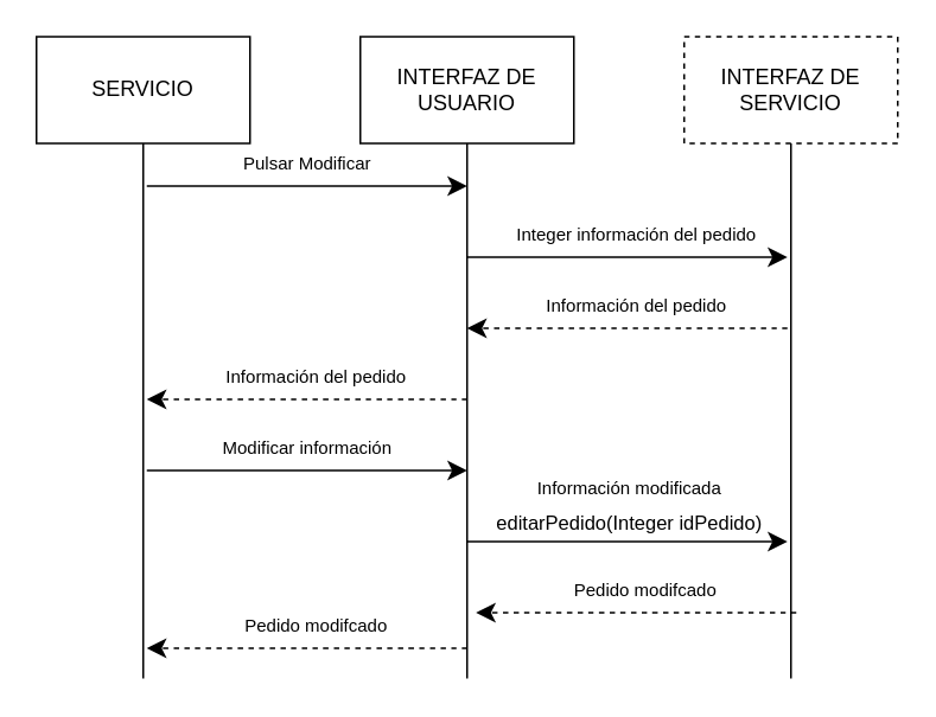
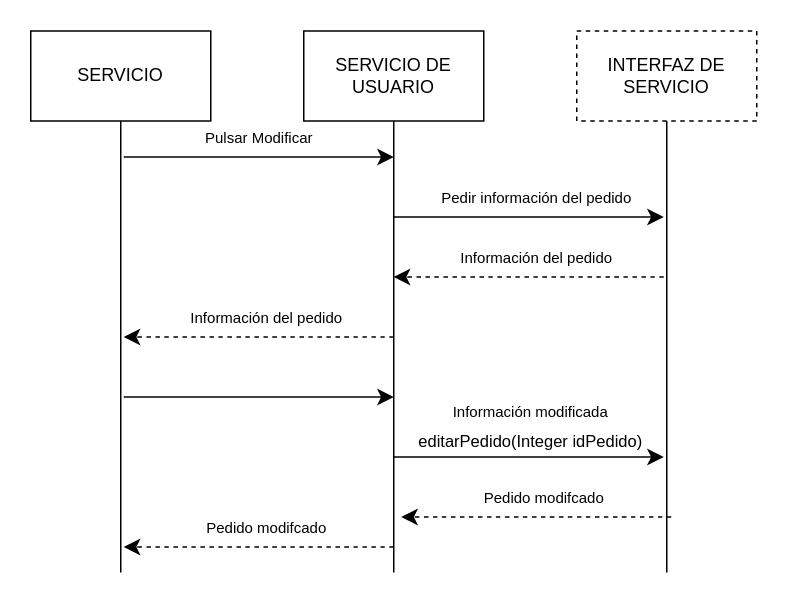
  <mxCell id="0" />
  <mxCell id="1" parent="0" />
  <mxCell id="2" style="edgeStyle=none;curved=1;rounded=0;orthogonalLoop=1;jettySize=auto;html=1;exitX=0.5;exitY=1;exitDx=0;exitDy=0;entryX=0.5;entryY=0;entryDx=0;entryDy=0;fontSize=12;startSize=8;endSize=8;endArrow=none;endFill=0;" parent="1" source="3" edge="1"><mxGeometry relative="1" as="geometry"><mxPoint x="80" y="381" as="targetPoint" /></mxGeometry></mxCell>
  <mxCell id="3" value="SERVICIO" style="rounded=0;whiteSpace=wrap;html=1;" parent="1" vertex="1"><mxGeometry x="20" y="20" width="120" height="60" as="geometry" /></mxCell>
  <mxCell id="4" style="edgeStyle=none;curved=1;rounded=0;orthogonalLoop=1;jettySize=auto;html=1;exitX=0.5;exitY=1;exitDx=0;exitDy=0;entryX=0.5;entryY=0;entryDx=0;entryDy=0;fontSize=12;startSize=8;endSize=8;endArrow=none;endFill=0;" parent="1" source="5" edge="1"><mxGeometry relative="1" as="geometry"><mxPoint x="262" y="381" as="targetPoint" /></mxGeometry></mxCell>
- <mxCell id="5" value="INTERFAZ DE USUARIO" style="rounded=0;whiteSpace=wrap;html=1;" parent="1" vertex="1"><mxGeometry x="202" y="20" width="120" height="60" as="geometry" /></mxCell>
+ <mxCell id="5" value="SERVICIO DE USUARIO" style="rounded=0;whiteSpace=wrap;html=1;" parent="1" vertex="1"><mxGeometry x="202" y="20" width="120" height="60" as="geometry" /></mxCell>
  <mxCell id="6" style="edgeStyle=none;curved=1;rounded=0;orthogonalLoop=1;jettySize=auto;html=1;exitX=0.5;exitY=1;exitDx=0;exitDy=0;entryX=0.5;entryY=0;entryDx=0;entryDy=0;fontSize=12;startSize=8;endSize=8;endArrow=none;endFill=0;" parent="1" source="7" edge="1"><mxGeometry relative="1" as="geometry"><mxPoint x="444" y="381" as="targetPoint" /></mxGeometry></mxCell>
  <mxCell id="7" value="INTERFAZ DE SERVICIO" style="rounded=0;whiteSpace=wrap;html=1;dashed=1;" parent="1" vertex="1"><mxGeometry x="384" y="20" width="120" height="60" as="geometry" /></mxCell>
  <mxCell id="8" value="" style="endArrow=classic;html=1;rounded=0;fontSize=12;startSize=8;endSize=8;curved=1;" parent="1" edge="1"><mxGeometry width="50" height="50" relative="1" as="geometry"><mxPoint x="82" y="104" as="sourcePoint" /><mxPoint x="262" y="104" as="targetPoint" /></mxGeometry></mxCell>
  <mxCell id="9" value="&lt;font style=&quot;font-size: 10px;&quot;&gt;Pulsar Modificar&lt;/font&gt;" style="text;html=1;align=center;verticalAlign=middle;resizable=0;points=[];autosize=1;strokeColor=none;fillColor=none;fontSize=16;" parent="1" vertex="1"><mxGeometry x="127" y="74" width="90" height="30" as="geometry" /></mxCell>
  <mxCell id="10" value="" style="endArrow=classic;html=1;rounded=0;fontSize=12;startSize=8;endSize=8;curved=1;" parent="1" edge="1"><mxGeometry width="50" height="50" relative="1" as="geometry"><mxPoint x="262" y="144" as="sourcePoint" /><mxPoint x="442" y="144" as="targetPoint" /></mxGeometry></mxCell>
- <mxCell id="11" value="&lt;span style=&quot;font-size: 10px;&quot;&gt;Integer información del pedido&lt;/span&gt;" style="text;html=1;align=center;verticalAlign=middle;resizable=0;points=[];autosize=1;strokeColor=none;fillColor=none;fontSize=16;" parent="1" vertex="1"><mxGeometry x="282" y="114" width="150" height="30" as="geometry" /></mxCell>
+ <mxCell id="11" value="&lt;span style=&quot;font-size: 10px;&quot;&gt;Pedir información del pedido&lt;/span&gt;" style="text;html=1;align=center;verticalAlign=middle;resizable=0;points=[];autosize=1;strokeColor=none;fillColor=none;fontSize=16;" parent="1" vertex="1"><mxGeometry x="282" y="114" width="150" height="30" as="geometry" /></mxCell>
  <mxCell id="12" value="" style="endArrow=classic;html=1;rounded=0;fontSize=12;startSize=8;endSize=8;curved=1;dashed=1;" parent="1" edge="1"><mxGeometry width="50" height="50" relative="1" as="geometry"><mxPoint x="442" y="184" as="sourcePoint" /><mxPoint x="262" y="184" as="targetPoint" /></mxGeometry></mxCell>
  <mxCell id="13" value="&lt;span style=&quot;font-size: 10px;&quot;&gt;Información del pedido&lt;/span&gt;" style="text;html=1;align=center;verticalAlign=middle;resizable=0;points=[];autosize=1;strokeColor=none;fillColor=none;fontSize=16;" parent="1" vertex="1"><mxGeometry x="297" y="154" width="120" height="30" as="geometry" /></mxCell>
  <mxCell id="14" value="" style="endArrow=classic;html=1;rounded=0;fontSize=12;startSize=8;endSize=8;curved=1;dashed=1;" parent="1" edge="1"><mxGeometry width="50" height="50" relative="1" as="geometry"><mxPoint x="262" y="224" as="sourcePoint" /><mxPoint x="82" y="224" as="targetPoint" /></mxGeometry></mxCell>
  <mxCell id="15" value="&lt;span style=&quot;font-size: 10px;&quot;&gt;Información del pedido&lt;/span&gt;" style="text;html=1;align=center;verticalAlign=middle;resizable=0;points=[];autosize=1;strokeColor=none;fillColor=none;fontSize=16;" parent="1" vertex="1"><mxGeometry x="117" y="194" width="120" height="30" as="geometry" /></mxCell>
  <mxCell id="16" value="" style="endArrow=classic;html=1;rounded=0;fontSize=12;startSize=8;endSize=8;curved=1;" parent="1" edge="1"><mxGeometry width="50" height="50" relative="1" as="geometry"><mxPoint x="82" y="264" as="sourcePoint" /><mxPoint x="262" y="264" as="targetPoint" /></mxGeometry></mxCell>
- <mxCell id="17" value="&lt;font style=&quot;font-size: 10px;&quot;&gt;Modificar información&lt;/font&gt;" style="text;html=1;align=center;verticalAlign=middle;resizable=0;points=[];autosize=1;strokeColor=none;fillColor=none;fontSize=16;" parent="1" vertex="1"><mxGeometry x="112" y="234" width="120" height="30" as="geometry" /></mxCell>
  <mxCell id="18" value="" style="endArrow=classic;html=1;rounded=0;fontSize=12;startSize=8;endSize=8;curved=1;" parent="1" edge="1"><mxGeometry width="50" height="50" relative="1" as="geometry"><mxPoint x="262" y="304" as="sourcePoint" /><mxPoint x="442" y="304" as="targetPoint" /></mxGeometry></mxCell>
  <mxCell id="19" value="&lt;font style=&quot;font-size: 10px;&quot;&gt;Información modificada&lt;/font&gt;&lt;div&gt;&lt;font style=&quot;font-size: 10px;&quot;&gt;&lt;span style=&quot;font-size: 11px; background-color: rgb(255, 255, 255);&quot;&gt;editarPedido(Integer idPedido)&lt;/span&gt;&lt;/font&gt;&lt;/div&gt;" style="text;html=1;align=center;verticalAlign=middle;resizable=0;points=[];autosize=1;strokeColor=none;fillColor=none;fontSize=16;" parent="1" vertex="1"><mxGeometry x="269" y="257" width="167" height="50" as="geometry" /></mxCell>
  <mxCell id="20" value="" style="endArrow=classic;html=1;rounded=0;fontSize=12;startSize=8;endSize=8;curved=1;dashed=1;" parent="1" edge="1"><mxGeometry width="50" height="50" relative="1" as="geometry"><mxPoint x="447" y="344" as="sourcePoint" /><mxPoint x="267" y="344" as="targetPoint" /></mxGeometry></mxCell>
  <mxCell id="21" value="&lt;span style=&quot;font-size: 10px;&quot;&gt;Pedido modifcado&lt;/span&gt;" style="text;html=1;align=center;verticalAlign=middle;resizable=0;points=[];autosize=1;strokeColor=none;fillColor=none;fontSize=16;" parent="1" vertex="1"><mxGeometry x="312" y="314" width="100" height="30" as="geometry" /></mxCell>
  <mxCell id="22" value="" style="endArrow=classic;html=1;rounded=0;fontSize=12;startSize=8;endSize=8;curved=1;dashed=1;" parent="1" edge="1"><mxGeometry width="50" height="50" relative="1" as="geometry"><mxPoint x="262" y="364" as="sourcePoint" /><mxPoint x="82" y="364" as="targetPoint" /></mxGeometry></mxCell>
  <mxCell id="23" value="&lt;span style=&quot;font-size: 10px;&quot;&gt;Pedido modifcado&lt;/span&gt;" style="text;html=1;align=center;verticalAlign=middle;resizable=0;points=[];autosize=1;strokeColor=none;fillColor=none;fontSize=16;" parent="1" vertex="1"><mxGeometry x="127" y="334" width="100" height="30" as="geometry" /></mxCell>
